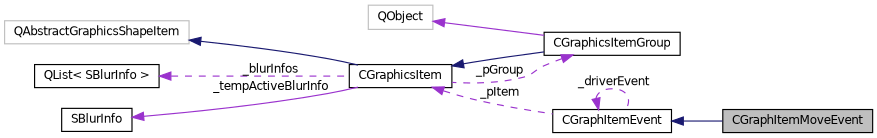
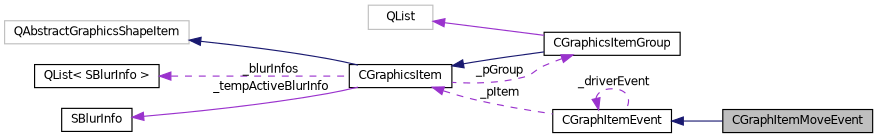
  digraph {
    rankdir=LR
    node [color=black fillcolor=white fontname=Helvetica fontsize=10 shape=record style=filled]
    edge [color=darkorchid3 dir=back fontname=Helvetica fontsize=10 labelfontname=Helvetica labelfontsize=10 style=solid]
    n1 [fillcolor=grey75 fontcolor=black height=0.2 label=CGraphItemMoveEvent width=0.4]
    n2 [height=0.2 label=CGraphItemEvent width=0.4]
    n3 [height=0.2 label=CGraphicsItem width=0.4]
    n4 [height=0.2 label=CGraphicsItemGroup width=0.4]
    n5 [color=grey75 height=0.2 label=QAbstractGraphicsShapeItem width=0.4]
    n6 [height=0.2 label="QList\< SBlurInfo \>" width=0.4]
-   n7 [color=grey75 height=0.2 label=QObject width=0.4]
+   n7 [color=grey75 height=0.2 label=QList width=0.4]
    n8 [height=0.2 label=SBlurInfo width=0.4]
    n2 -> n1 [color=midnightblue]
    n2 -> n2 [label=" _driverEvent" style=dashed]
    n3 -> n2 [label=" _pItem" style=dashed]
    n3 -> n4 [color=midnightblue]
    n4 -> n3 [label=" _pGroup" style=dashed]
    n5 -> n3 [color=midnightblue]
    n6 -> n3 [label=" _blurInfos" style=dashed]
    n7 -> n4
    n8 -> n3 [label=" _tempActiveBlurInfo"]
  }
